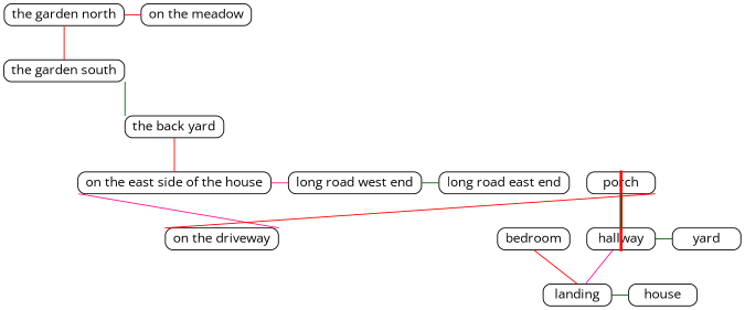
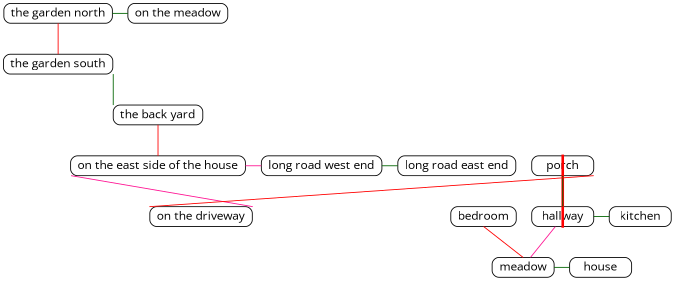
  digraph {
    concentrate=true
    fontname="Open Sans"
    splines=line
    node [fontname="Open Sans" shape=box style=rounded]
    edge [arrowtail=none color=red dir=back fontname="Open Sans" headport=w tailport=e]
    "the garden north" [height=.1 width=1.0]
    "on the meadow" [height=.1 width=1.0]
-   landing [height=.1 width=1.0]
+   landing [height=.1 width=1.0 label=meadow]
    n4 [height=.1 label=house width=1.0]
    hallway [height=.1 width=1.0]
-   kitchen [height=.1 width=1.0 label=yard]
+   kitchen [height=.1 width=1.0]
    "long road west end" [height=.1 width=1.0]
    "long road east end" [height=.1 width=1.0]
    "on the east side of the house" [height=.1 width=1.0]
    "the back yard" [height=.1 width=1.0]
    "the garden south" [height=.1 width=1.0]
    porch [height=.1 width=1.0]
    bedroom [height=.1 width=1.0]
    "on the driveway" [height=.1 width=1.0]
    subgraph sub_1 {
      "the back yard"
      "the garden south"
      porch
      bedroom
      "on the driveway"
      subgraph sub_2 {
        rank=same
        "the garden north"
        "on the meadow"
      }
      subgraph sub_3 {
        rank=same
        landing
        n4
      }
      subgraph sub_4 {
        rank=same
        hallway
        kitchen
      }
      subgraph sub_5 {
        rank=same
        "long road west end"
        "long road east end"
      }
      subgraph sub_6 {
        rank=same
        "long road west end"
        "on the east side of the house"
      }
    }
-   "the garden north" -> "on the meadow"
+   "the garden north" -> "on the meadow" [color=darkgreen]
    "the garden north" -> "the garden south" [headport=n tailport=s]
    landing -> n4 [color=darkgreen]
    landing -> hallway [headport=_ tailport=c color=""]
    hallway -> landing [color=deeppink headport=c tailport=_]
    hallway -> kitchen [color=darkgreen]
    hallway -> porch [headport=n penwidth=3.0 tailport=s]
    hallway -> porch [headport=c tailport=_ color=""]
    "long road west end" -> "long road east end" [color=darkgreen]
    "on the east side of the house" -> "long road west end" [color=deeppink]
    "on the east side of the house" -> "on the driveway" [color=deeppink headport=ne tailport=sw]
    "the back yard" -> "on the east side of the house" [headport=n tailport=s]
    "the garden south" -> "the back yard" [color=darkgreen headport=nw tailport=se]
    porch -> hallway [color=darkgreen headport=_ tailport=c]
    porch -> "on the driveway" [headport=nw tailport=se]
    bedroom -> landing [headport=n tailport=s]
  }
